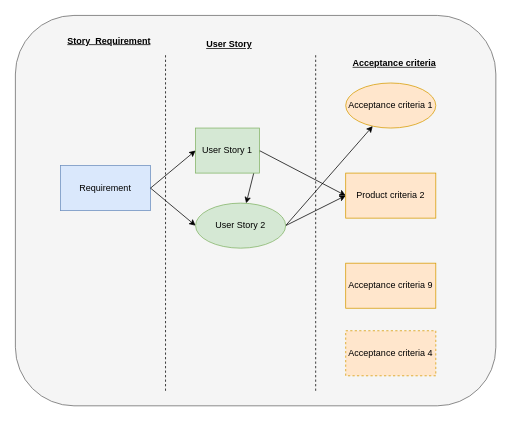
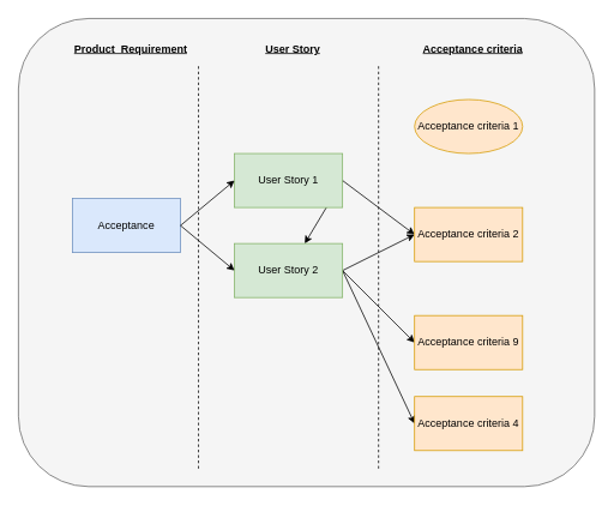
  <mxCell id="0" />
  <mxCell id="1" parent="0" />
  <mxCell id="2" value="" style="rounded=1;whiteSpace=wrap;html=1;fillColor=#f5f5f5;fontColor=#333333;strokeColor=#666666;" vertex="1" parent="1"><mxGeometry x="20" y="20" width="640" height="520" as="geometry" /></mxCell>
- <mxCell id="3" value="Requirement" style="rounded=0;whiteSpace=wrap;html=1;fillColor=#dae8fc;strokeColor=#6c8ebf;" vertex="1" parent="1"><mxGeometry x="80" y="220" width="120" height="60" as="geometry" /></mxCell>
- <mxCell id="4" value="Story &amp;nbsp;Requirement" style="text;html=1;align=center;verticalAlign=middle;whiteSpace=wrap;rounded=0;fontStyle=5" vertex="1" parent="1"><mxGeometry x="80" y="39" width="130" height="30" as="geometry" /></mxCell>
+ <mxCell id="3" value="Acceptance" style="rounded=0;whiteSpace=wrap;html=1;fillColor=#dae8fc;strokeColor=#6c8ebf;" vertex="1" parent="1"><mxGeometry x="80" y="220" width="120" height="60" as="geometry" /></mxCell>
+ <mxCell id="4" value="Product &amp;nbsp;Requirement" style="text;html=1;align=center;verticalAlign=middle;whiteSpace=wrap;rounded=0;fontStyle=5" vertex="1" parent="1"><mxGeometry x="80" y="39" width="130" height="30" as="geometry" /></mxCell>
  <mxCell id="5" value="" style="endArrow=none;dashed=1;html=1;rounded=0;" edge="1" parent="1"><mxGeometry width="50" height="50" relative="1" as="geometry"><mxPoint x="220" y="520" as="sourcePoint" /><mxPoint x="220" y="70" as="targetPoint" /></mxGeometry></mxCell>
  <mxCell id="6" style="rounded=0;orthogonalLoop=1;jettySize=auto;html=1;exitX=1;exitY=0.5;exitDx=0;exitDy=0;" edge="1" parent="1" source="8" target="13"><mxGeometry relative="1" as="geometry" /></mxCell>
  <mxCell id="7" style="rounded=0;orthogonalLoop=1;jettySize=auto;html=1;exitX=1;exitY=0.5;exitDx=0;exitDy=0;entryX=0;entryY=0.5;entryDx=0;entryDy=0;" edge="1" parent="1" source="8" target="14"><mxGeometry relative="1" as="geometry" /></mxCell>
- <mxCell id="8" value="User Story 1" style="rounded=0;whiteSpace=wrap;html=1;fillColor=#d5e8d4;strokeColor=#82b366;" vertex="1" parent="1"><mxGeometry x="260" y="170" width="85" height="60" as="geometry" /></mxCell>
+ <mxCell id="8" value="User Story 1" style="rounded=0;whiteSpace=wrap;html=1;fillColor=#d5e8d4;strokeColor=#82b366;" vertex="1" parent="1"><mxGeometry x="260" y="170" width="120" height="60" as="geometry" /></mxCell>
  <mxCell id="9" value="Acceptance criteria 1" style="ellipse;whiteSpace=wrap;html=1;fillColor=#ffe6cc;strokeColor=#d79b00;" vertex="1" parent="1"><mxGeometry x="460" y="110" width="120" height="60" as="geometry" /></mxCell>
  <mxCell id="10" style="rounded=0;orthogonalLoop=1;jettySize=auto;html=1;exitX=1;exitY=0.5;exitDx=0;exitDy=0;" edge="1" parent="1" source="13"><mxGeometry relative="1" as="geometry"><mxPoint x="460" y="260" as="targetPoint" /></mxGeometry></mxCell>
- <mxCell id="11" style="rounded=0;orthogonalLoop=1;jettySize=auto;html=1;exitX=1;exitY=0.5;exitDx=0;exitDy=0;" edge="1" parent="1" source="13" target="9"><mxGeometry relative="1" as="geometry" /></mxCell>
- <mxCell id="13" value="User Story 2" style="ellipse;whiteSpace=wrap;html=1;fillColor=#d5e8d4;strokeColor=#82b366;" vertex="1" parent="1"><mxGeometry x="260" y="270" width="120" height="60" as="geometry" /></mxCell>
- <mxCell id="14" value="Product criteria 2" style="rounded=0;whiteSpace=wrap;html=1;fillColor=#ffe6cc;strokeColor=#d79b00;" vertex="1" parent="1"><mxGeometry x="460" y="230" width="120" height="60" as="geometry" /></mxCell>
+ <mxCell id="11" style="rounded=0;orthogonalLoop=1;jettySize=auto;html=1;exitX=1;exitY=0.5;exitDx=0;exitDy=0;entryX=0;entryY=0.5;entryDx=0;entryDy=0;" edge="1" parent="1" source="13" target="15"><mxGeometry relative="1" as="geometry" /></mxCell>
+ <mxCell id="12" style="rounded=0;orthogonalLoop=1;jettySize=auto;html=1;exitX=1;exitY=0.5;exitDx=0;exitDy=0;entryX=0;entryY=0.5;entryDx=0;entryDy=0;" edge="1" parent="1" source="13" target="21"><mxGeometry relative="1" as="geometry" /></mxCell>
+ <mxCell id="13" value="User Story 2" style="rounded=0;whiteSpace=wrap;html=1;fillColor=#d5e8d4;strokeColor=#82b366;" vertex="1" parent="1"><mxGeometry x="260" y="270" width="120" height="60" as="geometry" /></mxCell>
+ <mxCell id="14" value="Acceptance criteria 2" style="rounded=0;whiteSpace=wrap;html=1;fillColor=#ffe6cc;strokeColor=#d79b00;" vertex="1" parent="1"><mxGeometry x="460" y="230" width="120" height="60" as="geometry" /></mxCell>
  <mxCell id="15" value="Acceptance criteria 9" style="rounded=0;whiteSpace=wrap;html=1;fillColor=#ffe6cc;strokeColor=#d79b00;" vertex="1" parent="1"><mxGeometry x="460" y="350" width="120" height="60" as="geometry" /></mxCell>
  <mxCell id="16" value="" style="endArrow=classic;html=1;rounded=0;exitX=1;exitY=0.5;exitDx=0;exitDy=0;entryX=0;entryY=0.5;entryDx=0;entryDy=0;" edge="1" parent="1" source="3" target="8"><mxGeometry width="50" height="50" relative="1" as="geometry"><mxPoint x="370" y="340" as="sourcePoint" /><mxPoint x="420" y="290" as="targetPoint" /></mxGeometry></mxCell>
  <mxCell id="17" value="" style="endArrow=classic;html=1;rounded=0;entryX=0;entryY=0.5;entryDx=0;entryDy=0;" edge="1" parent="1" target="13"><mxGeometry width="50" height="50" relative="1" as="geometry"><mxPoint x="200" y="250" as="sourcePoint" /><mxPoint x="270" y="210" as="targetPoint" /></mxGeometry></mxCell>
  <mxCell id="18" value="" style="endArrow=none;dashed=1;html=1;rounded=0;" edge="1" parent="1"><mxGeometry width="50" height="50" relative="1" as="geometry"><mxPoint x="420" y="520" as="sourcePoint" /><mxPoint x="420" y="70" as="targetPoint" /></mxGeometry></mxCell>
- <mxCell id="19" value="User Story" style="text;html=1;align=center;verticalAlign=middle;whiteSpace=wrap;rounded=0;fontStyle=5" vertex="1" parent="1"><mxGeometry x="240" y="44" width="130" height="30" as="geometry" /></mxCell>
- <mxCell id="20" value="&lt;span style=&quot;text-decoration: none;&quot;&gt;Acceptance criteria&lt;/span&gt;" style="text;html=1;align=center;verticalAlign=middle;whiteSpace=wrap;rounded=0;fontStyle=5" vertex="1" parent="1"><mxGeometry x="460" y="69" width="130" height="30" as="geometry" /></mxCell>
- <mxCell id="21" value="Acceptance criteria 4" style="rounded=0;whiteSpace=wrap;html=1;fillColor=#ffe6cc;strokeColor=#d79b00;dashed=1;" vertex="1" parent="1"><mxGeometry x="460" y="440" width="120" height="60" as="geometry" /></mxCell>
+ <mxCell id="19" value="User Story" style="text;html=1;align=center;verticalAlign=middle;whiteSpace=wrap;rounded=0;fontStyle=5" vertex="1" parent="1"><mxGeometry x="260" y="39" width="130" height="30" as="geometry" /></mxCell>
+ <mxCell id="20" value="&lt;span style=&quot;text-decoration: none;&quot;&gt;Acceptance criteria&lt;/span&gt;" style="text;html=1;align=center;verticalAlign=middle;whiteSpace=wrap;rounded=0;fontStyle=5" vertex="1" parent="1"><mxGeometry x="460" y="39" width="130" height="30" as="geometry" /></mxCell>
+ <mxCell id="21" value="Acceptance criteria 4" style="rounded=0;whiteSpace=wrap;html=1;fillColor=#ffe6cc;strokeColor=#d79b00;" vertex="1" parent="1"><mxGeometry x="460" y="440" width="120" height="60" as="geometry" /></mxCell>
